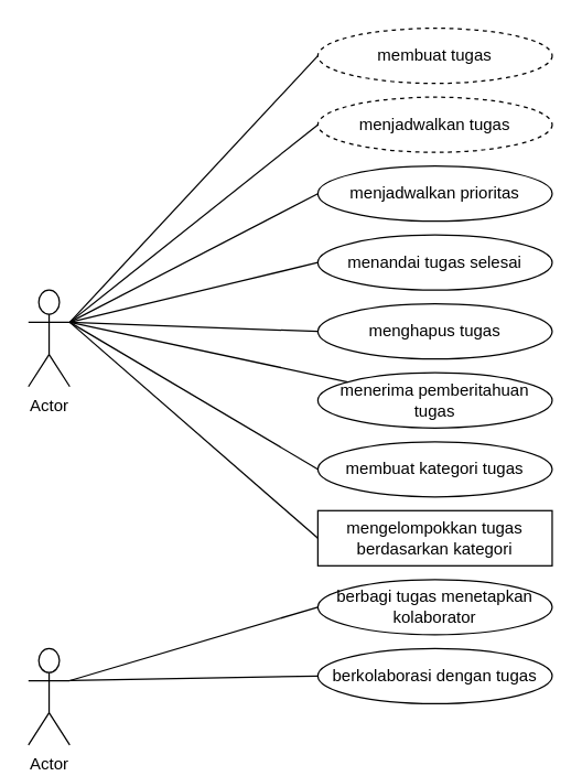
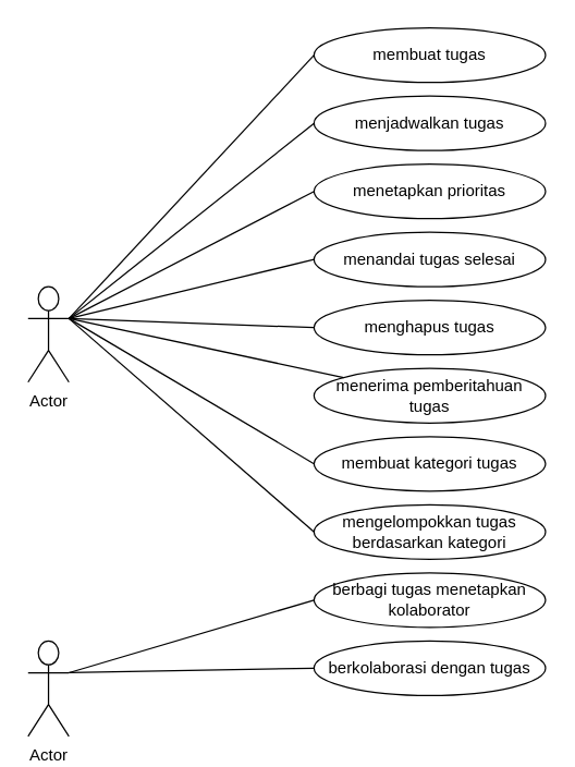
  <mxCell id="0" />
  <mxCell id="1" parent="0" />
  <mxCell id="2" value="Actor" style="shape=umlActor;verticalLabelPosition=bottom;verticalAlign=top;html=1;outlineConnect=0;" vertex="1" parent="1"><mxGeometry x="20" y="210" width="30" height="70" as="geometry" /></mxCell>
- <mxCell id="3" value="membuat tugas" style="ellipse;whiteSpace=wrap;html=1;dashed=1;" vertex="1" parent="1"><mxGeometry x="230" y="20" width="170" height="40" as="geometry" /></mxCell>
- <mxCell id="4" value="menjadwalkan tugas" style="ellipse;whiteSpace=wrap;html=1;dashed=1;" vertex="1" parent="1"><mxGeometry x="230" y="70" width="170" height="40" as="geometry" /></mxCell>
- <mxCell id="5" value="menjadwalkan prioritas" style="ellipse;whiteSpace=wrap;html=1;" vertex="1" parent="1"><mxGeometry x="230" y="120" width="170" height="40" as="geometry" /></mxCell>
+ <mxCell id="3" value="membuat tugas" style="ellipse;whiteSpace=wrap;html=1;" vertex="1" parent="1"><mxGeometry x="230" y="20" width="170" height="40" as="geometry" /></mxCell>
+ <mxCell id="4" value="menjadwalkan tugas" style="ellipse;whiteSpace=wrap;html=1;" vertex="1" parent="1"><mxGeometry x="230" y="70" width="170" height="40" as="geometry" /></mxCell>
+ <mxCell id="5" value="menetapkan prioritas" style="ellipse;whiteSpace=wrap;html=1;" vertex="1" parent="1"><mxGeometry x="230" y="120" width="170" height="40" as="geometry" /></mxCell>
  <mxCell id="6" value="menandai tugas selesai" style="ellipse;whiteSpace=wrap;html=1;" vertex="1" parent="1"><mxGeometry x="230" y="170" width="170" height="40" as="geometry" /></mxCell>
  <mxCell id="7" value="menghapus tugas" style="ellipse;whiteSpace=wrap;html=1;" vertex="1" parent="1"><mxGeometry x="230" y="220" width="170" height="40" as="geometry" /></mxCell>
  <mxCell id="8" value="berbagi tugas menetapkan kolaborator" style="ellipse;whiteSpace=wrap;html=1;" vertex="1" parent="1"><mxGeometry x="230" y="420" width="170" height="40" as="geometry" /></mxCell>
  <mxCell id="9" value="membuat kategori tugas" style="ellipse;whiteSpace=wrap;html=1;" vertex="1" parent="1"><mxGeometry x="230" y="320" width="170" height="40" as="geometry" /></mxCell>
- <mxCell id="10" value="mengelompokkan tugas berdasarkan kategori" style="whiteSpace=wrap;html=1;rounded=0;" vertex="1" parent="1"><mxGeometry x="230" y="370" width="170" height="40" as="geometry" /></mxCell>
+ <mxCell id="10" value="mengelompokkan tugas berdasarkan kategori" style="ellipse;whiteSpace=wrap;html=1;" vertex="1" parent="1"><mxGeometry x="230" y="370" width="170" height="40" as="geometry" /></mxCell>
  <mxCell id="11" value="berkolaborasi dengan tugas" style="ellipse;whiteSpace=wrap;html=1;" vertex="1" parent="1"><mxGeometry x="230" y="470" width="170" height="40" as="geometry" /></mxCell>
  <mxCell id="12" value="menerima pemberitahuan tugas" style="ellipse;whiteSpace=wrap;html=1;" vertex="1" parent="1"><mxGeometry x="230" y="270" width="170" height="40" as="geometry" /></mxCell>
  <mxCell id="13" value="Actor" style="shape=umlActor;verticalLabelPosition=bottom;verticalAlign=top;html=1;outlineConnect=0;" vertex="1" parent="1"><mxGeometry x="20" y="470" width="30" height="70" as="geometry" /></mxCell>
  <mxCell id="14" value="" style="endArrow=none;html=1;rounded=0;entryX=0;entryY=0.5;entryDx=0;entryDy=0;exitX=1;exitY=0.333;exitDx=0;exitDy=0;exitPerimeter=0;" edge="1" parent="1" source="2" target="3"><mxGeometry width="50" height="50" relative="1" as="geometry"><mxPoint x="50" y="230" as="sourcePoint" /><mxPoint x="330" y="170" as="targetPoint" /><Array as="points" /></mxGeometry></mxCell>
  <mxCell id="15" value="" style="endArrow=none;html=1;rounded=0;entryX=0;entryY=0.5;entryDx=0;entryDy=0;exitX=1;exitY=0.333;exitDx=0;exitDy=0;exitPerimeter=0;" edge="1" parent="1" source="2" target="4"><mxGeometry width="50" height="50" relative="1" as="geometry"><mxPoint x="60" y="243" as="sourcePoint" /><mxPoint x="240" y="50" as="targetPoint" /><Array as="points" /></mxGeometry></mxCell>
  <mxCell id="16" value="" style="endArrow=none;html=1;rounded=0;entryX=0;entryY=0.5;entryDx=0;entryDy=0;exitX=1;exitY=0.333;exitDx=0;exitDy=0;exitPerimeter=0;" edge="1" parent="1" source="2" target="5"><mxGeometry width="50" height="50" relative="1" as="geometry"><mxPoint x="40" y="353" as="sourcePoint" /><mxPoint x="220" y="160" as="targetPoint" /><Array as="points" /></mxGeometry></mxCell>
  <mxCell id="17" value="" style="endArrow=none;html=1;rounded=0;entryX=0;entryY=0.5;entryDx=0;entryDy=0;exitX=1;exitY=0.333;exitDx=0;exitDy=0;exitPerimeter=0;" edge="1" parent="1" source="2" target="6"><mxGeometry width="50" height="50" relative="1" as="geometry"><mxPoint x="50" y="230" as="sourcePoint" /><mxPoint x="220" y="230" as="targetPoint" /><Array as="points" /></mxGeometry></mxCell>
  <mxCell id="18" value="" style="endArrow=none;html=1;rounded=0;entryX=0;entryY=0.5;entryDx=0;entryDy=0;exitX=1;exitY=0.333;exitDx=0;exitDy=0;exitPerimeter=0;" edge="1" parent="1" source="2" target="7"><mxGeometry width="50" height="50" relative="1" as="geometry"><mxPoint x="70" y="403" as="sourcePoint" /><mxPoint x="250" y="210" as="targetPoint" /><Array as="points" /></mxGeometry></mxCell>
  <mxCell id="19" value="" style="endArrow=none;html=1;rounded=0;exitX=1;exitY=0.333;exitDx=0;exitDy=0;exitPerimeter=0;" edge="1" parent="1" source="2" target="12"><mxGeometry width="50" height="50" relative="1" as="geometry"><mxPoint x="100" y="283" as="sourcePoint" /><mxPoint x="280" y="90" as="targetPoint" /><Array as="points" /></mxGeometry></mxCell>
  <mxCell id="20" value="" style="endArrow=none;html=1;rounded=0;entryX=0;entryY=0.5;entryDx=0;entryDy=0;exitX=1;exitY=0.333;exitDx=0;exitDy=0;exitPerimeter=0;" edge="1" parent="1" source="2" target="9"><mxGeometry width="50" height="50" relative="1" as="geometry"><mxPoint x="50" y="230" as="sourcePoint" /><mxPoint x="290" y="100" as="targetPoint" /><Array as="points" /></mxGeometry></mxCell>
  <mxCell id="21" value="" style="endArrow=none;html=1;rounded=0;entryX=0;entryY=0.5;entryDx=0;entryDy=0;exitX=1;exitY=0.333;exitDx=0;exitDy=0;exitPerimeter=0;" edge="1" parent="1" source="2" target="10"><mxGeometry width="50" height="50" relative="1" as="geometry"><mxPoint x="120" y="303" as="sourcePoint" /><mxPoint x="300" y="110" as="targetPoint" /><Array as="points" /></mxGeometry></mxCell>
  <mxCell id="22" value="" style="endArrow=none;html=1;rounded=0;entryX=0;entryY=0.5;entryDx=0;entryDy=0;exitX=1;exitY=0.333;exitDx=0;exitDy=0;exitPerimeter=0;" edge="1" parent="1" source="13" target="8"><mxGeometry width="50" height="50" relative="1" as="geometry"><mxPoint x="130" y="313" as="sourcePoint" /><mxPoint x="310" y="120" as="targetPoint" /><Array as="points" /></mxGeometry></mxCell>
  <mxCell id="23" value="" style="endArrow=none;html=1;rounded=0;entryX=0;entryY=0.5;entryDx=0;entryDy=0;exitX=1;exitY=0.333;exitDx=0;exitDy=0;exitPerimeter=0;" edge="1" parent="1" source="13" target="11"><mxGeometry width="50" height="50" relative="1" as="geometry"><mxPoint x="140" y="323" as="sourcePoint" /><mxPoint x="320" y="130" as="targetPoint" /><Array as="points" /></mxGeometry></mxCell>
